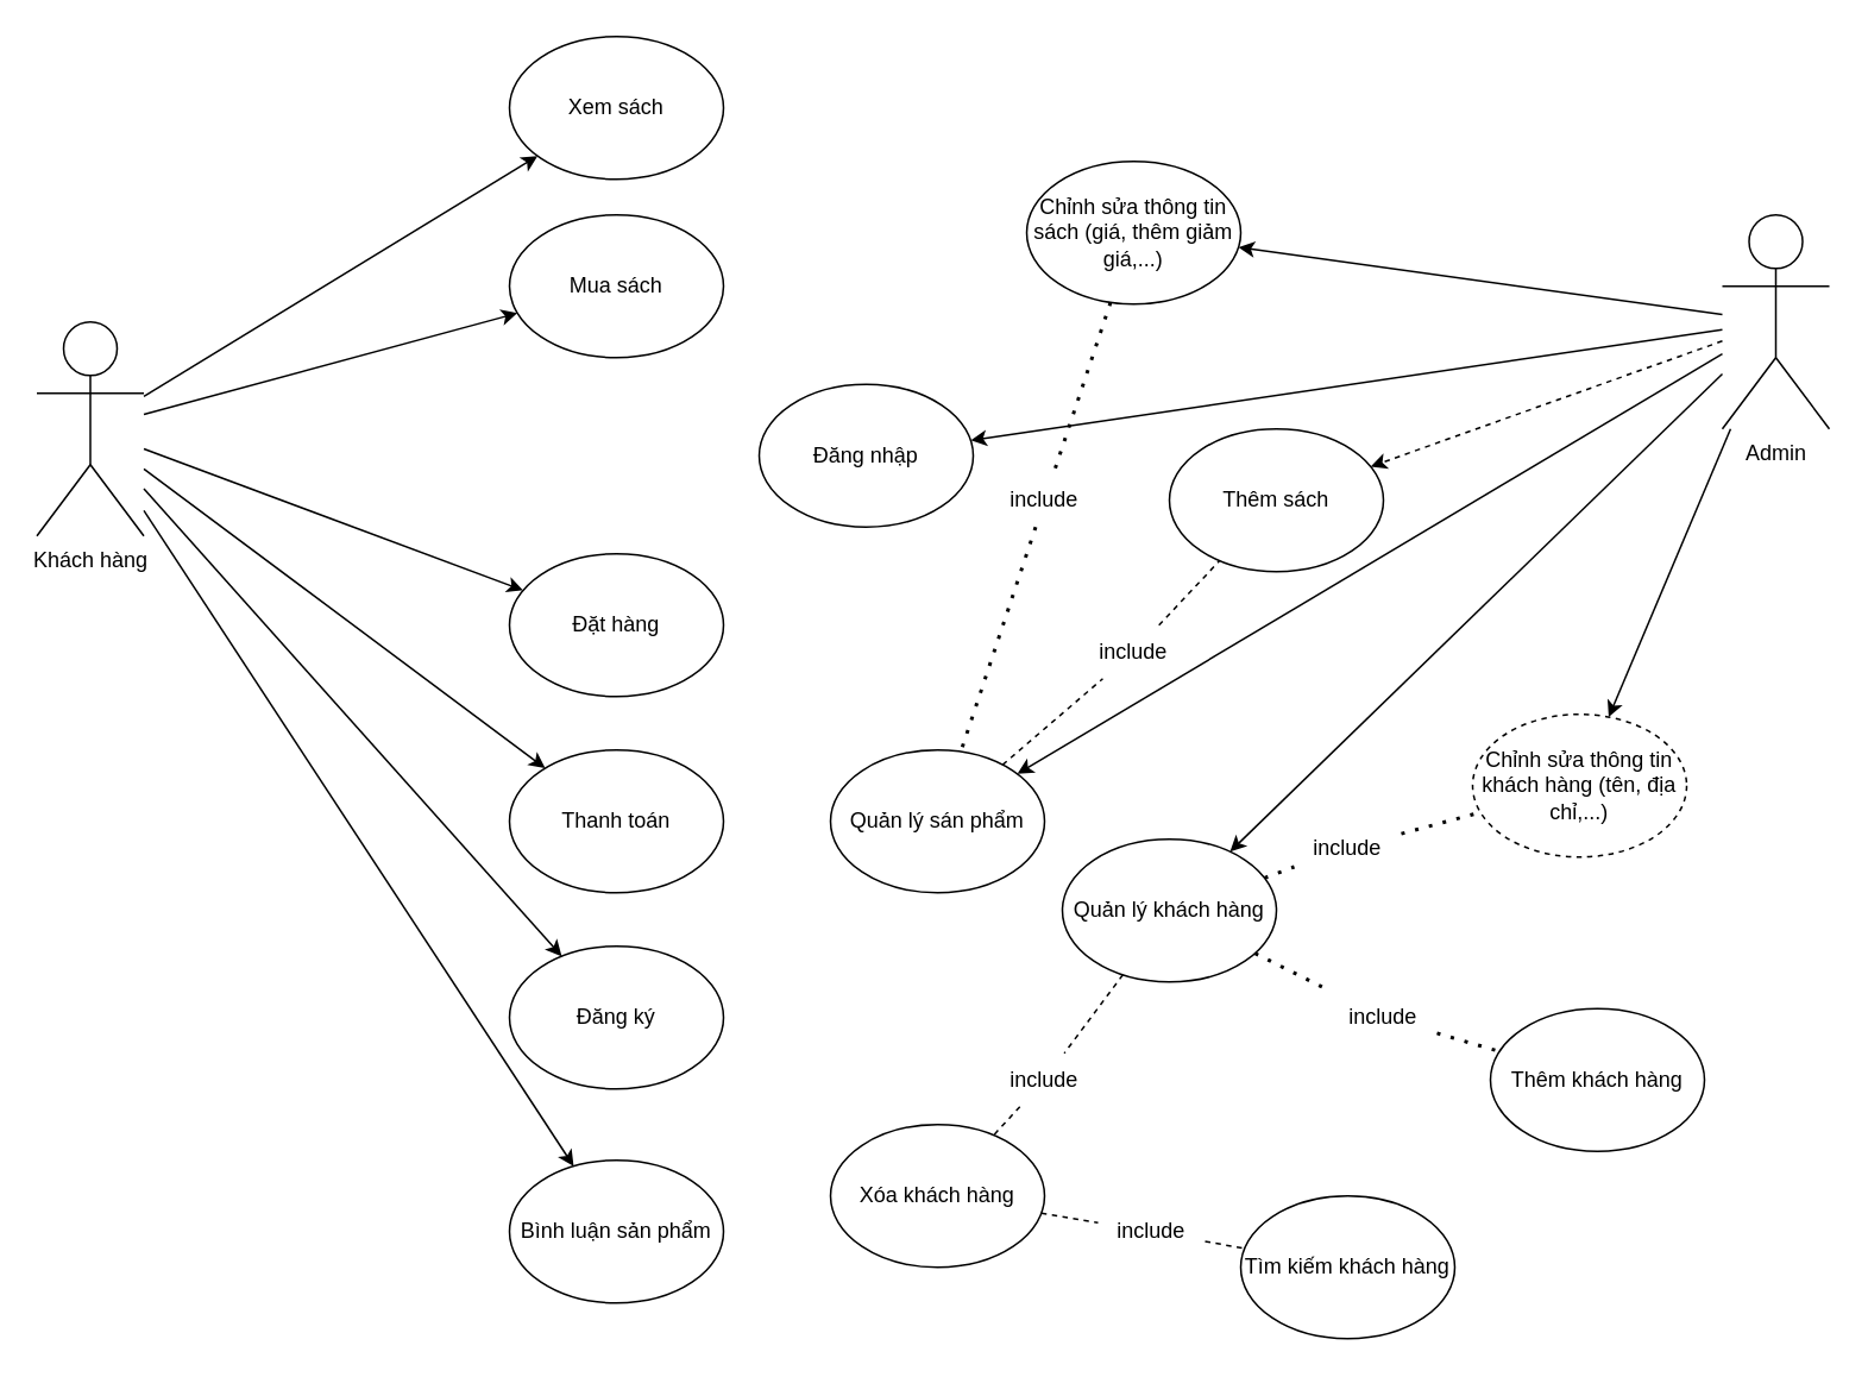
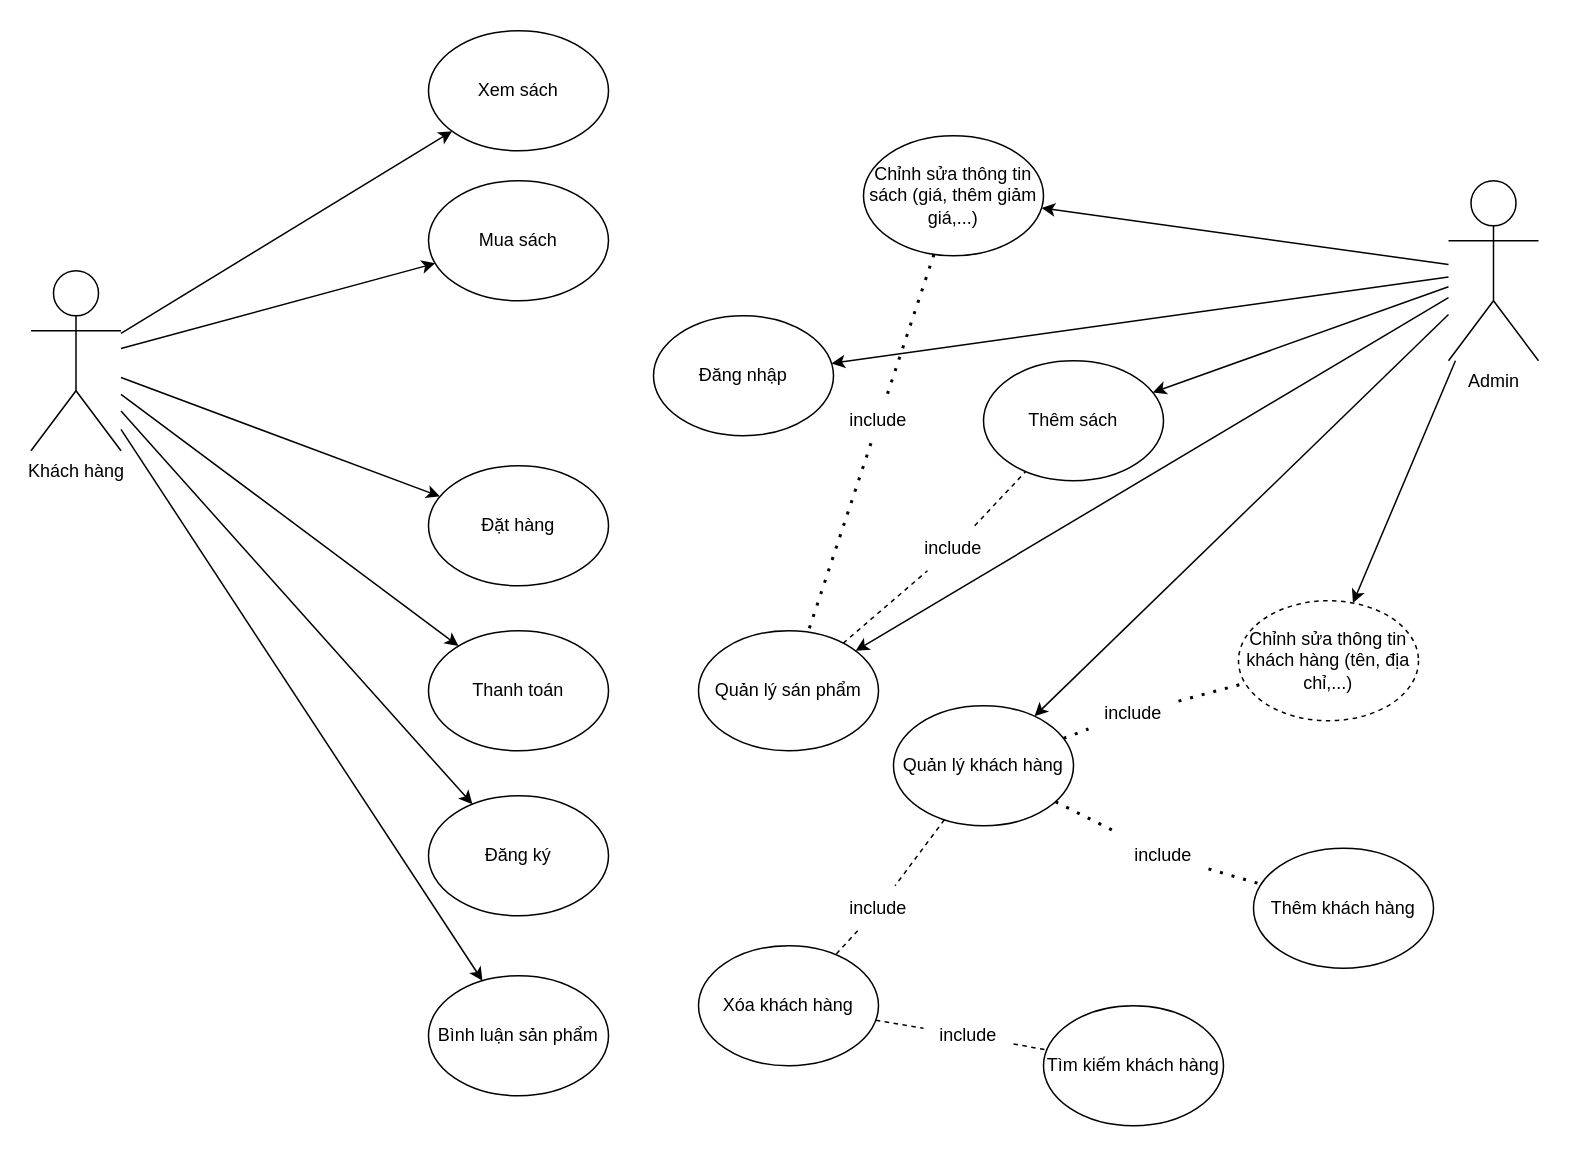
  <mxCell id="0" />
  <mxCell id="1" parent="0" />
  <mxCell id="2" value="Khách hàng" style="shape=umlActor;verticalLabelPosition=bottom;verticalAlign=top;html=1;outlineConnect=0;" parent="1" vertex="1"><mxGeometry x="20" y="180" width="60" height="120" as="geometry" /></mxCell>
  <mxCell id="3" value="Admin&lt;div&gt;&lt;br&gt;&lt;/div&gt;" style="shape=umlActor;verticalLabelPosition=bottom;verticalAlign=top;html=1;outlineConnect=0;" parent="1" vertex="1"><mxGeometry x="965" y="120" width="60" height="120" as="geometry" /></mxCell>
  <mxCell id="4" value="Xem sách" style="ellipse;whiteSpace=wrap;html=1;" parent="1" vertex="1"><mxGeometry x="285" y="20" width="120" height="80" as="geometry" /></mxCell>
  <mxCell id="5" value="" style="endArrow=classic;html=1;rounded=0;" parent="1" source="2" target="4" edge="1"><mxGeometry width="50" height="50" relative="1" as="geometry"><mxPoint x="745" y="380" as="sourcePoint" /><mxPoint x="795" y="330" as="targetPoint" /></mxGeometry></mxCell>
  <mxCell id="6" value="Mua sách" style="ellipse;whiteSpace=wrap;html=1;" parent="1" vertex="1"><mxGeometry x="285" y="120" width="120" height="80" as="geometry" /></mxCell>
  <mxCell id="7" value="" style="endArrow=classic;html=1;rounded=0;" parent="1" source="2" target="6" edge="1"><mxGeometry width="50" height="50" relative="1" as="geometry"><mxPoint x="745" y="380" as="sourcePoint" /><mxPoint x="795" y="330" as="targetPoint" /></mxGeometry></mxCell>
- <mxCell id="8" value="Đăng nhập" style="ellipse;whiteSpace=wrap;html=1;" parent="1" vertex="1"><mxGeometry x="425" y="215" width="120" height="80" as="geometry" /></mxCell>
+ <mxCell id="8" value="Đăng nhập" style="ellipse;whiteSpace=wrap;html=1;" parent="1" vertex="1"><mxGeometry x="435" y="210" width="120" height="80" as="geometry" /></mxCell>
  <mxCell id="9" value="Đặt hàng" style="ellipse;whiteSpace=wrap;html=1;" vertex="1" parent="1"><mxGeometry x="285" y="310" width="120" height="80" as="geometry" /></mxCell>
  <mxCell id="10" value="" style="endArrow=classic;html=1;rounded=0;" edge="1" parent="1" source="2" target="9"><mxGeometry width="50" height="50" relative="1" as="geometry"><mxPoint x="655" y="320" as="sourcePoint" /><mxPoint x="705" y="270" as="targetPoint" /></mxGeometry></mxCell>
  <mxCell id="11" value="Thanh toán" style="ellipse;whiteSpace=wrap;html=1;" vertex="1" parent="1"><mxGeometry x="285" y="420" width="120" height="80" as="geometry" /></mxCell>
  <mxCell id="12" value="" style="endArrow=classic;html=1;rounded=0;" edge="1" parent="1" source="2" target="11"><mxGeometry width="50" height="50" relative="1" as="geometry"><mxPoint x="405" y="259" as="sourcePoint" /><mxPoint x="611" y="457" as="targetPoint" /></mxGeometry></mxCell>
  <mxCell id="13" value="Thêm khách hàng" style="ellipse;whiteSpace=wrap;html=1;" vertex="1" parent="1"><mxGeometry x="835" y="565" width="120" height="80" as="geometry" /></mxCell>
  <mxCell id="14" value="Thêm sách" style="ellipse;whiteSpace=wrap;html=1;" vertex="1" parent="1"><mxGeometry x="655" y="240" width="120" height="80" as="geometry" /></mxCell>
- <mxCell id="15" value="" style="endArrow=classic;html=1;rounded=0;dashed=1;" edge="1" parent="1" source="3" target="14"><mxGeometry width="50" height="50" relative="1" as="geometry"><mxPoint x="685" y="340" as="sourcePoint" /><mxPoint x="735" y="290" as="targetPoint" /></mxGeometry></mxCell>
+ <mxCell id="15" value="" style="endArrow=classic;html=1;rounded=0;" edge="1" parent="1" source="3" target="14"><mxGeometry width="50" height="50" relative="1" as="geometry"><mxPoint x="685" y="340" as="sourcePoint" /><mxPoint x="735" y="290" as="targetPoint" /></mxGeometry></mxCell>
  <mxCell id="16" value="Chỉnh sửa thông tin khách hàng (tên, địa chỉ,...)" style="ellipse;whiteSpace=wrap;html=1;dashed=1;" vertex="1" parent="1"><mxGeometry x="825" y="400" width="120" height="80" as="geometry" /></mxCell>
  <mxCell id="17" value="Chỉnh sửa thông tin sách (giá, thêm giảm giá,...)" style="ellipse;whiteSpace=wrap;html=1;" vertex="1" parent="1"><mxGeometry x="575" y="90" width="120" height="80" as="geometry" /></mxCell>
  <mxCell id="18" value="" style="endArrow=classic;html=1;rounded=0;" edge="1" parent="1" source="3" target="16"><mxGeometry width="50" height="50" relative="1" as="geometry"><mxPoint x="685" y="340" as="sourcePoint" /><mxPoint x="735" y="290" as="targetPoint" /></mxGeometry></mxCell>
  <mxCell id="19" value="" style="endArrow=classic;html=1;rounded=0;" edge="1" parent="1" source="3" target="17"><mxGeometry width="50" height="50" relative="1" as="geometry"><mxPoint x="685" y="340" as="sourcePoint" /><mxPoint x="735" y="290" as="targetPoint" /></mxGeometry></mxCell>
  <mxCell id="20" value="Quản lý sán phẩm" style="ellipse;whiteSpace=wrap;html=1;" vertex="1" parent="1"><mxGeometry x="465" y="420" width="120" height="80" as="geometry" /></mxCell>
  <mxCell id="21" value="" style="endArrow=classic;html=1;rounded=0;" edge="1" parent="1" source="3" target="20"><mxGeometry width="50" height="50" relative="1" as="geometry"><mxPoint x="665" y="380" as="sourcePoint" /><mxPoint x="715" y="330" as="targetPoint" /></mxGeometry></mxCell>
  <mxCell id="22" value="Quản lý khách hàng" style="ellipse;whiteSpace=wrap;html=1;" vertex="1" parent="1"><mxGeometry x="595" y="470" width="120" height="80" as="geometry" /></mxCell>
  <mxCell id="23" value="" style="endArrow=classic;html=1;rounded=0;" edge="1" parent="1" source="3" target="22"><mxGeometry width="50" height="50" relative="1" as="geometry"><mxPoint x="665" y="710" as="sourcePoint" /><mxPoint x="715" y="660" as="targetPoint" /></mxGeometry></mxCell>
  <mxCell id="24" value="Đăng ký" style="ellipse;whiteSpace=wrap;html=1;" vertex="1" parent="1"><mxGeometry x="285" y="530" width="120" height="80" as="geometry" /></mxCell>
  <mxCell id="25" value="" style="endArrow=classic;html=1;rounded=0;" edge="1" parent="1" source="2" target="24"><mxGeometry width="50" height="50" relative="1" as="geometry"><mxPoint x="565" y="450" as="sourcePoint" /><mxPoint x="615" y="400" as="targetPoint" /></mxGeometry></mxCell>
  <mxCell id="26" value="" style="endArrow=classic;html=1;rounded=0;" edge="1" parent="1" source="3" target="8"><mxGeometry width="50" height="50" relative="1" as="geometry"><mxPoint x="565" y="450" as="sourcePoint" /><mxPoint x="615" y="400" as="targetPoint" /></mxGeometry></mxCell>
  <mxCell id="27" value="Bình luận sản phẩm" style="ellipse;whiteSpace=wrap;html=1;" vertex="1" parent="1"><mxGeometry x="285" y="650" width="120" height="80" as="geometry" /></mxCell>
  <mxCell id="28" value="" style="endArrow=classic;html=1;rounded=0;" edge="1" parent="1" source="2" target="27"><mxGeometry width="50" height="50" relative="1" as="geometry"><mxPoint x="565" y="450" as="sourcePoint" /><mxPoint x="615" y="400" as="targetPoint" /></mxGeometry></mxCell>
  <mxCell id="29" value="Tìm kiếm khách hàng" style="ellipse;whiteSpace=wrap;html=1;" vertex="1" parent="1"><mxGeometry x="695" y="670" width="120" height="80" as="geometry" /></mxCell>
  <mxCell id="30" value="" style="endArrow=none;dashed=1;html=1;rounded=0;" edge="1" parent="1" source="35" target="29"><mxGeometry width="50" height="50" relative="1" as="geometry"><mxPoint x="765" y="590" as="sourcePoint" /><mxPoint x="615" y="400" as="targetPoint" /></mxGeometry></mxCell>
  <mxCell id="31" value="Xóa khách hàng" style="ellipse;whiteSpace=wrap;html=1;" vertex="1" parent="1"><mxGeometry x="465" y="630" width="120" height="80" as="geometry" /></mxCell>
  <mxCell id="32" value="" style="endArrow=none;dashed=1;html=1;rounded=0;" edge="1" parent="1" source="37" target="31"><mxGeometry width="50" height="50" relative="1" as="geometry"><mxPoint x="565" y="450" as="sourcePoint" /><mxPoint x="615" y="400" as="targetPoint" /></mxGeometry></mxCell>
  <mxCell id="33" value="" style="endArrow=none;dashed=1;html=1;dashPattern=1 3;strokeWidth=2;rounded=0;" edge="1" parent="1" source="39" target="20"><mxGeometry width="50" height="50" relative="1" as="geometry"><mxPoint x="565" y="450" as="sourcePoint" /><mxPoint x="615" y="400" as="targetPoint" /></mxGeometry></mxCell>
  <mxCell id="34" value="" style="endArrow=none;dashed=1;html=1;rounded=0;" edge="1" parent="1" source="31" target="35"><mxGeometry width="50" height="50" relative="1" as="geometry"><mxPoint x="583" y="680" as="sourcePoint" /><mxPoint x="697" y="700" as="targetPoint" /></mxGeometry></mxCell>
  <mxCell id="35" value="include" style="text;html=1;align=center;verticalAlign=middle;whiteSpace=wrap;rounded=0;" vertex="1" parent="1"><mxGeometry x="615" y="675" width="60" height="30" as="geometry" /></mxCell>
  <mxCell id="36" value="" style="endArrow=none;dashed=1;html=1;rounded=0;" edge="1" parent="1" source="22" target="37"><mxGeometry width="50" height="50" relative="1" as="geometry"><mxPoint x="630" y="572" as="sourcePoint" /><mxPoint x="560" y="638" as="targetPoint" /></mxGeometry></mxCell>
  <mxCell id="37" value="include" style="text;html=1;align=center;verticalAlign=middle;whiteSpace=wrap;rounded=0;" vertex="1" parent="1"><mxGeometry x="555" y="590" width="60" height="30" as="geometry" /></mxCell>
  <mxCell id="38" value="" style="endArrow=none;dashed=1;html=1;dashPattern=1 3;strokeWidth=2;rounded=0;" edge="1" parent="1" source="17" target="39"><mxGeometry width="50" height="50" relative="1" as="geometry"><mxPoint x="600" y="359" as="sourcePoint" /><mxPoint x="580" y="411" as="targetPoint" /></mxGeometry></mxCell>
  <mxCell id="39" value="include" style="text;html=1;align=center;verticalAlign=middle;whiteSpace=wrap;rounded=0;" vertex="1" parent="1"><mxGeometry x="555" y="265" width="60" height="30" as="geometry" /></mxCell>
  <mxCell id="40" value="" style="endArrow=none;dashed=1;html=1;dashPattern=1 3;strokeWidth=2;rounded=0;" edge="1" parent="1" source="42" target="13"><mxGeometry width="50" height="50" relative="1" as="geometry"><mxPoint x="605" y="470" as="sourcePoint" /><mxPoint x="655" y="420" as="targetPoint" /></mxGeometry></mxCell>
  <mxCell id="41" value="" style="endArrow=none;dashed=1;html=1;dashPattern=1 3;strokeWidth=2;rounded=0;" edge="1" parent="1" source="22" target="42"><mxGeometry width="50" height="50" relative="1" as="geometry"><mxPoint x="720" y="556" as="sourcePoint" /><mxPoint x="840" y="589" as="targetPoint" /></mxGeometry></mxCell>
  <mxCell id="42" value="include" style="text;html=1;align=center;verticalAlign=middle;whiteSpace=wrap;rounded=0;" vertex="1" parent="1"><mxGeometry x="745" y="555" width="60" height="30" as="geometry" /></mxCell>
  <mxCell id="43" value="" style="endArrow=none;dashed=1;html=1;dashPattern=1 3;strokeWidth=2;rounded=0;" edge="1" parent="1" source="45" target="16"><mxGeometry width="50" height="50" relative="1" as="geometry"><mxPoint x="605" y="470" as="sourcePoint" /><mxPoint x="655" y="420" as="targetPoint" /></mxGeometry></mxCell>
  <mxCell id="44" value="" style="endArrow=none;dashed=1;html=1;dashPattern=1 3;strokeWidth=2;rounded=0;" edge="1" parent="1" source="22" target="45"><mxGeometry width="50" height="50" relative="1" as="geometry"><mxPoint x="710" y="493" as="sourcePoint" /><mxPoint x="791" y="467" as="targetPoint" /></mxGeometry></mxCell>
  <mxCell id="45" value="include" style="text;html=1;align=center;verticalAlign=middle;whiteSpace=wrap;rounded=0;" vertex="1" parent="1"><mxGeometry x="725" y="460" width="60" height="30" as="geometry" /></mxCell>
  <mxCell id="46" value="" style="endArrow=none;dashed=1;html=1;rounded=0;" edge="1" parent="1" source="48" target="14"><mxGeometry width="50" height="50" relative="1" as="geometry"><mxPoint x="605" y="470" as="sourcePoint" /><mxPoint x="655" y="420" as="targetPoint" /></mxGeometry></mxCell>
  <mxCell id="47" value="" style="endArrow=none;dashed=1;html=1;rounded=0;" edge="1" parent="1" source="20" target="48"><mxGeometry width="50" height="50" relative="1" as="geometry"><mxPoint x="560" y="427" as="sourcePoint" /><mxPoint x="681" y="313" as="targetPoint" /></mxGeometry></mxCell>
  <mxCell id="48" value="include" style="text;html=1;align=center;verticalAlign=middle;whiteSpace=wrap;rounded=0;" vertex="1" parent="1"><mxGeometry x="605" y="350" width="60" height="30" as="geometry" /></mxCell>
